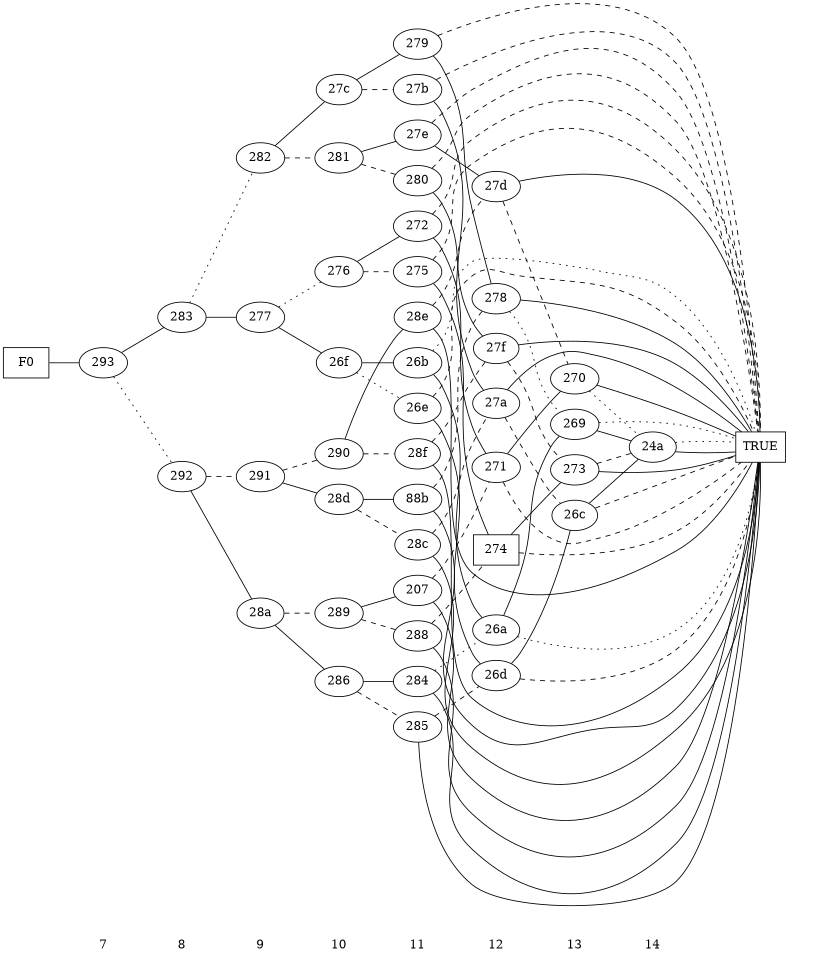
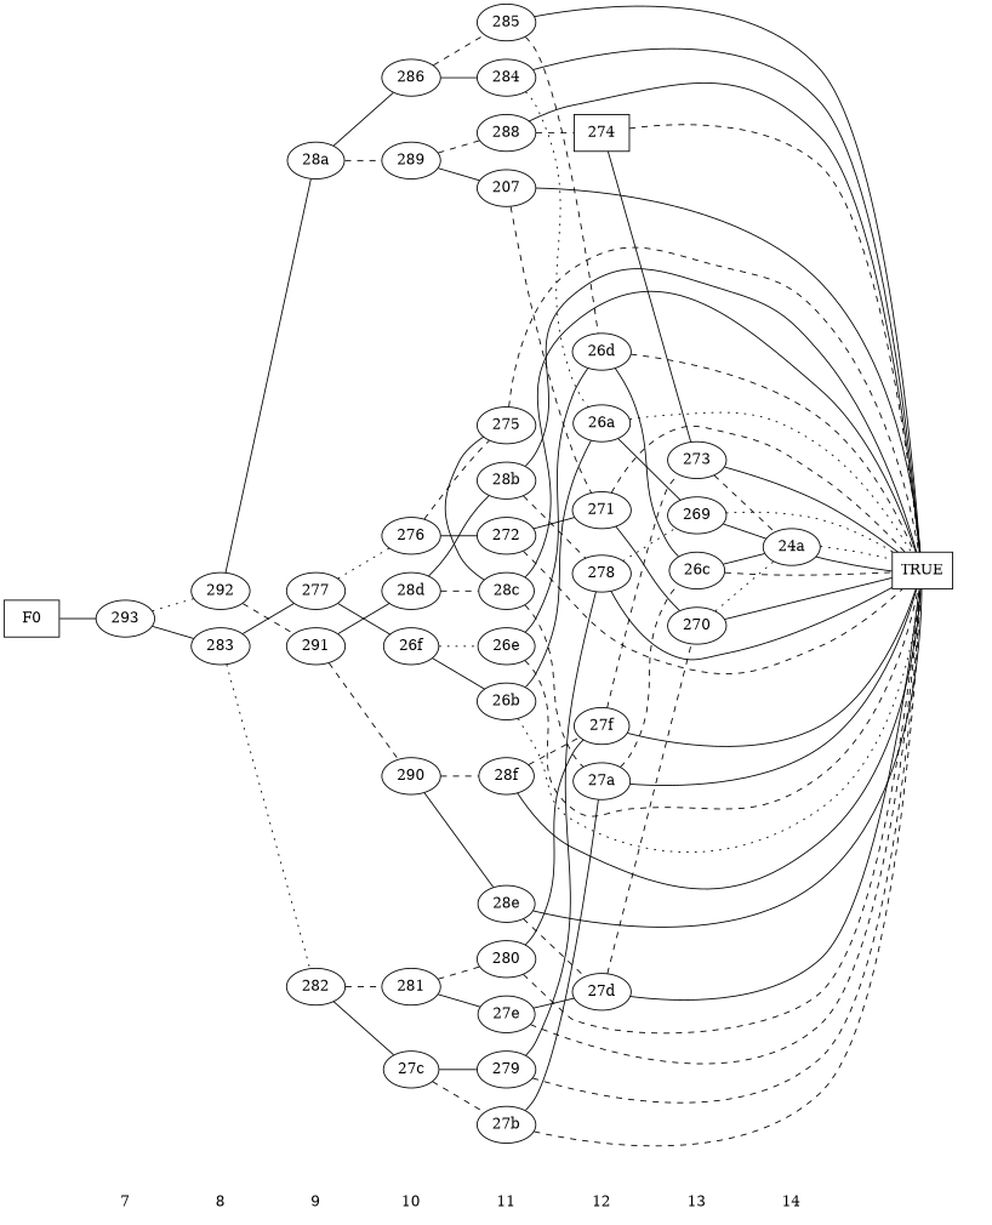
  digraph {
    rankdir=LR
    edge [dir=none]
    "CONST NODES" [shape=plaintext style=invis]
    " 7 " [shape=plaintext]
    " 8 " [shape=plaintext]
    " 9 " [shape=plaintext]
    " 10 " [shape=plaintext]
    " 11 " [shape=plaintext]
    " 12 " [shape=plaintext]
    " 13 " [shape=plaintext]
    " 14 " [shape=plaintext]
    F0 [shape=box]
    293
    283
    292
    282
    291
    277
    "28a"
    "27c"
    290
    276
    289
    "26f"
    "28d"
    281
    286
    284
    "26b"
    275
    279
    "27b"
    285
    n32 [label=207]
    288
-   "28b" [label="88b"]
+   "28b"
    "28c"
    "26e"
    272
    "28e"
    "27e"
    280
    "28f"
    278
    "27a"
    "26d"
    271
    "27d"
    "27f"
    "26a"
    274 [shape=box]
    273
    269
    "26c"
    270
    "24a"
    n55 [label=TRUE shape=box]
    subgraph sub_1 {
      "CONST NODES"
      " 7 "
      " 8 "
      " 9 "
      " 10 "
      " 11 "
      " 12 "
      " 13 "
      " 14 "
    }
    subgraph sub_2 {
      rank=same
      F0
    }
    subgraph sub_3 {
      rank=same
      " 7 "
      293
    }
    subgraph sub_4 {
      rank=same
      " 8 "
      283
      292
    }
    subgraph sub_5 {
      rank=same
      " 9 "
      282
      291
      277
      "28a"
    }
    subgraph sub_6 {
      rank=same
      " 10 "
      "27c"
      290
      276
      289
      "26f"
      "28d"
      281
      286
    }
    subgraph sub_7 {
      rank=same
      " 11 "
      284
      "26b"
      275
      279
      "27b"
      285
      n32
      288
      "28b"
      "28c"
      "26e"
      272
      "28e"
      "27e"
      280
      "28f"
    }
    subgraph sub_8 {
      rank=same
      " 12 "
      278
      "27a"
      "26d"
      271
      "27d"
      "27f"
      "26a"
      274
    }
    subgraph sub_9 {
      rank=same
      " 13 "
      273
      269
      "26c"
      270
    }
    subgraph sub_10 {
      rank=same
      " 14 "
      "24a"
    }
    subgraph sub_11 {
      rank=same
      "CONST NODES"
      subgraph sub_12 {
        rank=same
        n55
      }
    }
    " 7 " -> " 8 " [style=invis]
    " 8 " -> " 9 " [style=invis]
    " 9 " -> " 10 " [style=invis]
    " 10 " -> " 11 " [style=invis]
    " 11 " -> " 12 " [style=invis]
    " 12 " -> " 13 " [style=invis]
    " 13 " -> " 14 " [style=invis]
    " 14 " -> "CONST NODES" [style=invis]
    F0 -> 293 [style=solid]
    293 -> 283
    293 -> 292 [style=dotted]
    283 -> 282 [style=dotted]
    283 -> 277
    292 -> 291 [style=dashed]
    292 -> "28a"
    282 -> "27c"
    282 -> 281 [style=dashed]
    291 -> 290 [style=dashed]
    291 -> "28d"
    277 -> 276 [style=dotted]
    277 -> "26f"
    "28a" -> 289 [style=dashed]
    "28a" -> 286
    "27c" -> 279
    "27c" -> "27b" [style=dashed]
    290 -> "28e"
    290 -> "28f" [style=dashed]
    276 -> 275 [style=dashed]
    276 -> 272
    289 -> n32
    289 -> 288 [style=dashed]
    "26f" -> "26b"
    "26f" -> "26e" [style=dotted]
    "28d" -> "28b"
    "28d" -> "28c" [style=dashed]
    281 -> "27e"
    281 -> 280 [style=dashed]
    286 -> 284
    286 -> 285 [style=dashed]
    284 -> "26a" [style=dotted]
    284 -> n55
    "26b" -> "26a"
    "26b" -> n55 [style=dotted]
-   275 -> 274
+   275 -> "28c"
    275 -> n55 [style=dashed]
    279 -> 278
    279 -> n55 [style=dashed]
    "27b" -> "27a"
    "27b" -> n55 [style=dashed]
    285 -> "26d" [style=dashed]
    285 -> n55
    n32 -> 271 [style=dashed]
    n32 -> n55
    288 -> 274 [style=dashed]
    288 -> n55
    "28b" -> 278 [style=dashed]
    "28b" -> n55
    "28c" -> "27a" [style=dashed]
    "28c" -> n55
    "26e" -> "26d"
    "26e" -> n55 [style=dashed]
    272 -> 271
    272 -> n55 [style=dashed]
    "28e" -> "27d" [style=dashed]
    "28e" -> n55
    "27e" -> "27d"
    "27e" -> n55 [style=dashed]
    280 -> "27f"
    280 -> n55 [style=dashed]
    "28f" -> "27f" [style=dashed]
    "28f" -> n55
    278 -> 269 [style=dotted]
    278 -> n55
    "27a" -> "26c" [style=dashed]
    "27a" -> n55
    "26d" -> "26c"
    "26d" -> n55 [style=dashed]
    271 -> 270
    271 -> n55 [style=dashed]
    "27d" -> 270 [style=dashed]
    "27d" -> n55
    "27f" -> 273 [style=dashed]
    "27f" -> n55
    "26a" -> 269
    "26a" -> n55 [style=dotted]
    274 -> 273
    274 -> n55 [style=dashed]
    273 -> "24a" [style=dashed]
    273 -> n55
    269 -> "24a"
    269 -> n55 [style=dotted]
    "26c" -> "24a"
    "26c" -> n55 [style=dashed]
    270 -> "24a" [style=dotted]
    270 -> n55
    "24a" -> n55
    "24a" -> n55 [style=dotted]
  }
